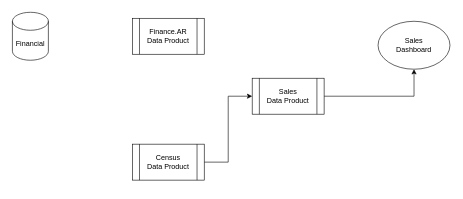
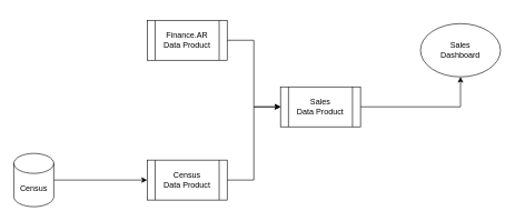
  <mxCell id="0" />
  <mxCell id="1" parent="0" />
+ <mxCell id="2" style="edgeStyle=orthogonalEdgeStyle;rounded=0;orthogonalLoop=1;jettySize=auto;html=1;entryX=0;entryY=0.5;entryDx=0;entryDy=0;" edge="1" parent="1" source="3" target="10"><mxGeometry relative="1" as="geometry" /></mxCell>
  <mxCell id="3" value="Finance.AR&lt;br&gt;Data Product" style="shape=process;whiteSpace=wrap;html=1;backgroundOutline=1;" parent="1" vertex="1"><mxGeometry x="220" y="30" width="120" height="60" as="geometry" /></mxCell>
- <mxCell id="4" value="Financial" style="shape=cylinder3;whiteSpace=wrap;html=1;boundedLbl=1;backgroundOutline=1;size=15;" parent="1" vertex="1"><mxGeometry x="20" y="20" width="60" height="80" as="geometry" /></mxCell>
+ <mxCell id="5" style="edgeStyle=orthogonalEdgeStyle;rounded=0;orthogonalLoop=1;jettySize=auto;html=1;" edge="1" parent="1" source="6" target="8"><mxGeometry relative="1" as="geometry" /></mxCell>
+ <mxCell id="6" value="Census" style="shape=cylinder3;whiteSpace=wrap;html=1;boundedLbl=1;backgroundOutline=1;size=15;" parent="1" vertex="1"><mxGeometry x="20" y="230" width="60" height="80" as="geometry" /></mxCell>
  <mxCell id="7" style="edgeStyle=orthogonalEdgeStyle;rounded=0;orthogonalLoop=1;jettySize=auto;html=1;entryX=0;entryY=0.5;entryDx=0;entryDy=0;" edge="1" parent="1" source="8" target="10"><mxGeometry relative="1" as="geometry" /></mxCell>
  <mxCell id="8" value="Census&lt;br&gt;Data Product" style="shape=process;whiteSpace=wrap;html=1;backgroundOutline=1;" vertex="1" parent="1"><mxGeometry x="220" y="240" width="120" height="60" as="geometry" /></mxCell>
  <mxCell id="9" style="edgeStyle=orthogonalEdgeStyle;rounded=0;orthogonalLoop=1;jettySize=auto;html=1;" edge="1" parent="1" source="10" target="11"><mxGeometry relative="1" as="geometry" /></mxCell>
  <mxCell id="10" value="Sales&lt;br&gt;Data Product" style="shape=process;whiteSpace=wrap;html=1;backgroundOutline=1;" vertex="1" parent="1"><mxGeometry x="420" y="130" width="120" height="60" as="geometry" /></mxCell>
  <mxCell id="11" value="Sales&lt;br&gt;Dashboard" style="ellipse;whiteSpace=wrap;html=1;" vertex="1" parent="1"><mxGeometry x="630" y="35" width="120" height="80" as="geometry" /></mxCell>
